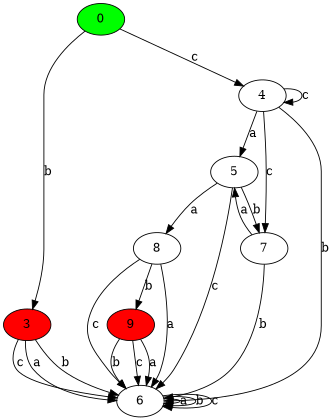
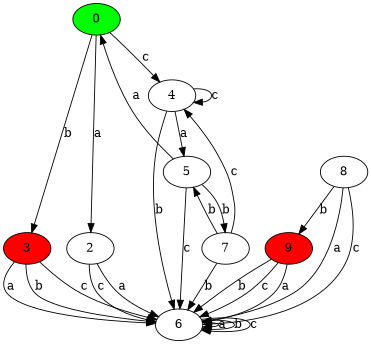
  digraph {
    n1 [fillcolor=green label=0 style=filled]
    3 [fillcolor=red style=filled]
+   2
    4
    6
    5
    9 [fillcolor=red style=filled]
    7
    8
    n1 -> 3 [label=b]
+   n1 -> 2 [label=a]
    n1 -> 4 [label=c]
    3 -> 6 [label=a]
    3 -> 6 [label=b]
    3 -> 6 [label=c]
+   2 -> 6 [label=a]
+   2 -> 6 [label=c]
    4 -> 4 [label=c]
    4 -> 6 [label=b]
    4 -> 5 [label=a]
    6 -> 6 [label=a]
    6 -> 6 [label=b]
    6 -> 6 [label=c]
    5 -> 6 [label=c]
    5 -> 7 [label=b]
-   5 -> 8 [label=a]
+   5 -> n1 [label=a]
    9 -> 6 [label=a]
    9 -> 6 [label=b]
    9 -> 6 [label=c]
-   4 -> 7 [label=c]
+   7 -> 4 [label=c]
    7 -> 6 [label=b]
-   7 -> 5 [label=a]
+   7 -> 5 [label=b]
    8 -> 6 [label=a]
    8 -> 6 [label=c]
    8 -> 9 [label=b]
  }
